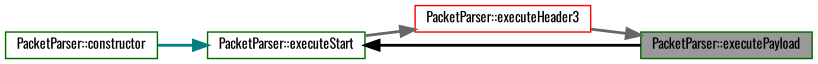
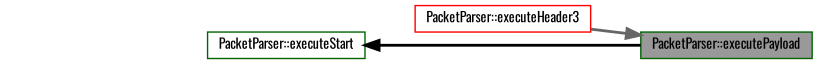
  digraph {
    fontname=Oswald
    rankdir=RL
    node [color=darkgreen fillcolor=white fontname=Oswald fontsize=10 shape=box style=filled]
    edge [color=gray40 dir=back fontname=Oswald fontsize=10 labelfontname=Helvetica labelfontsize=10 style=bold]
    n1 [fillcolor=grey60 fontcolor=black height=0.2 label="PacketParser::executePayload" width=0.4]
    n2 [color=red height=0.2 label="PacketParser::executeHeader3" width=0.4]
    n3 [height=0.2 label="PacketParser::executeStart" width=0.4]
-   n4 [height=0.2 label="PacketParser::constructor" width=0.4]
    n1 -> n2
-   n2 -> n3
    n3 -> n1 [color=black]
-   n3 -> n4 [color=teal]
  }
